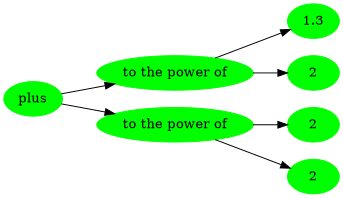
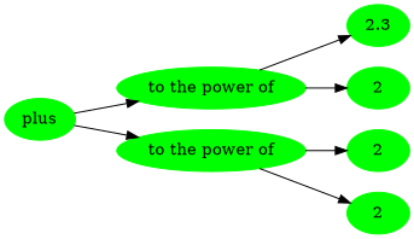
  digraph {
    rankdir=LR
    node [color=green style=filled]
    n1 [label=plus]
    n2 [label="to the power of"]
    n3 [label="to the power of"]
-   n4 [label=1.3]
+   n4 [label=2.3]
    n5 [label=2]
    n6 [label=2]
    n7 [label=2]
    n1 -> n2
    n1 -> n3
    n2 -> n4
    n2 -> n5
    n3 -> n6
    n3 -> n7
  }
